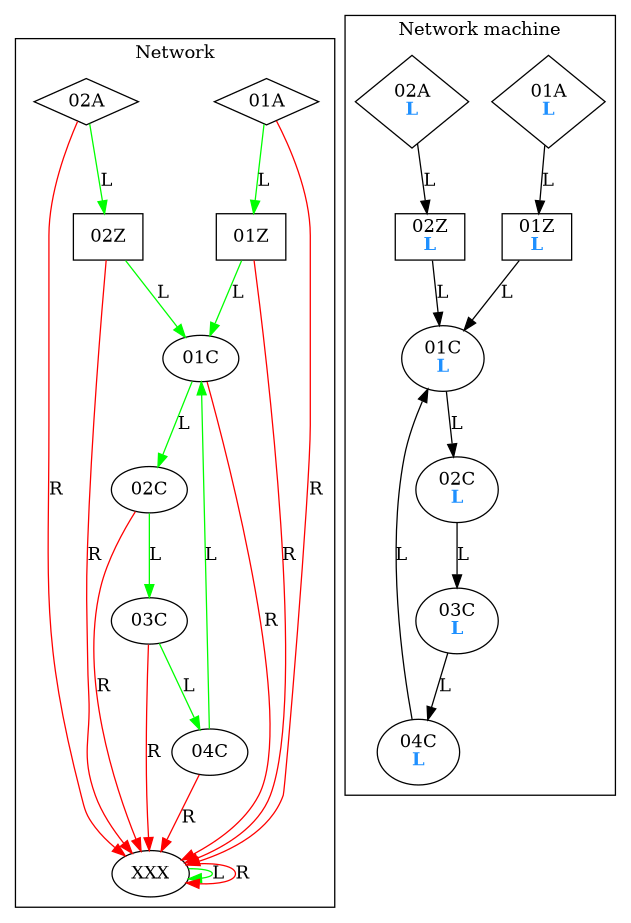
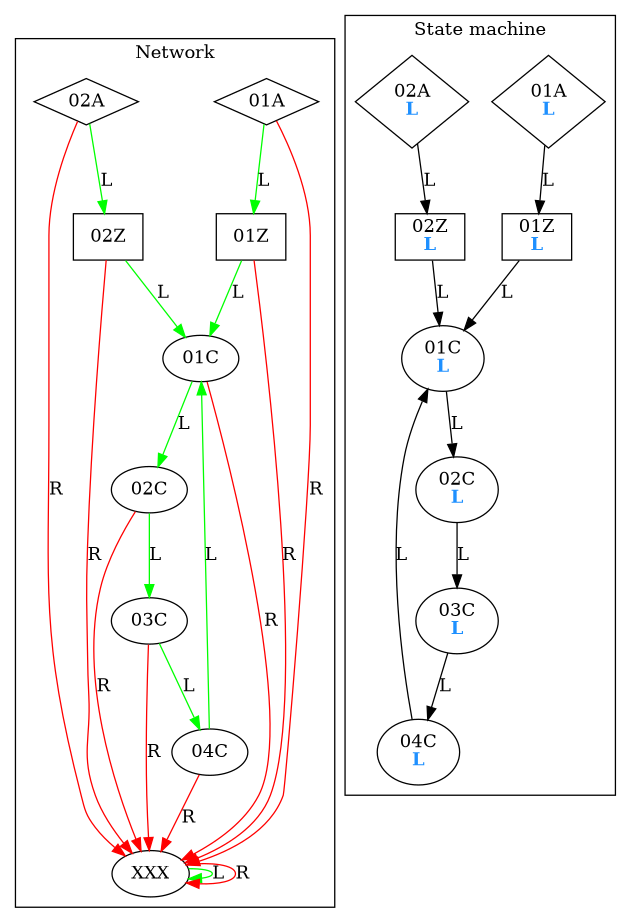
  digraph {
    node [shape=ellipse]
    edge [color=green]
    n1 [label="01A" shape=diamond]
    n2 [label="01Z" shape=rect]
    n3 [label=XXX]
    n4 [label="01C"]
    n5 [label="02A" shape=diamond]
    n6 [label="02Z" shape=rect]
    n7 [label="02C"]
    n8 [label="03C"]
    n9 [label="04C"]
    n10 [label=<01A<br/><font color="dodgerblue"><b>L</b></font>> shape=diamond]
    n11 [label=<01Z<br/><font color="dodgerblue"><b>L</b></font>> shape=rect]
    n12 [label=<01C<br/><font color="dodgerblue"><b>L</b></font>>]
    n13 [label=<02C<br/><font color="dodgerblue"><b>L</b></font>>]
    n14 [label=<03C<br/><font color="dodgerblue"><b>L</b></font>>]
    n15 [label=<04C<br/><font color="dodgerblue"><b>L</b></font>>]
    n16 [label=<02A<br/><font color="dodgerblue"><b>L</b></font>> shape=diamond]
    n17 [label=<02Z<br/><font color="dodgerblue"><b>L</b></font>> shape=rect]
    subgraph cluster_1 {
      color=black
      label=Network
      n1
      n2
      n3
      n4
      n5
      n6
      n7
      n8
      n9
    }
    subgraph cluster_2 {
      color=black
-     label="Network machine"
+     label="State machine"
      n10
      n11
      n12
      n13
      n14
      n15
      n16
      n17
    }
    n1 -> n2 [label=L]
    n1 -> n3 [color=red label=R]
    n2 -> n3 [color=red label=R]
    n2 -> n4 [label=L]
    n3 -> n3 [label=L]
    n3 -> n3 [color=red label=R]
    n4 -> n3 [color=red label=R]
    n4 -> n7 [label=L]
    n5 -> n3 [color=red label=R]
    n5 -> n6 [label=L]
    n6 -> n3 [color=red label=R]
    n6 -> n4 [label=L]
    n7 -> n3 [color=red label=R]
    n7 -> n8 [label=L]
    n8 -> n3 [color=red label=R]
    n8 -> n9 [label=L]
    n9 -> n3 [color=red label=R]
    n9 -> n4 [label=L]
    n10 -> n11 [label=L color=""]
    n11 -> n12 [label=L color=""]
    n12 -> n13 [label=L color=""]
    n13 -> n14 [label=L color=""]
    n14 -> n15 [label=L color=""]
    n15 -> n12 [label=L color=""]
    n16 -> n17 [label=L color=""]
    n17 -> n12 [label=L color=""]
  }
